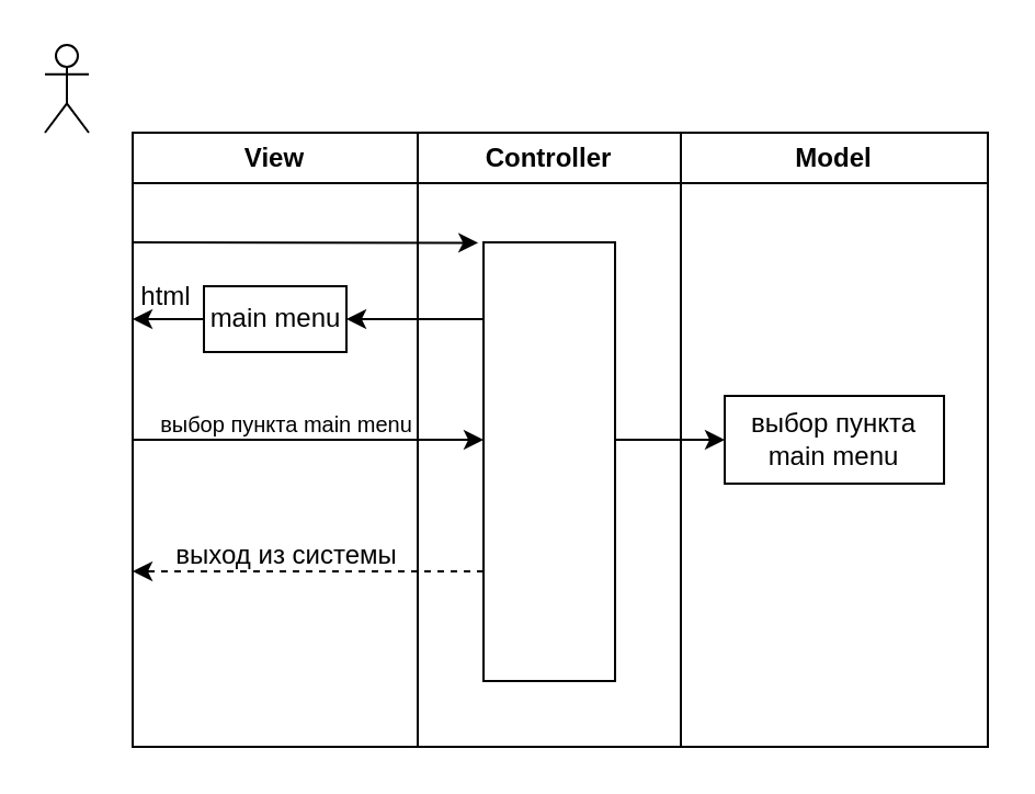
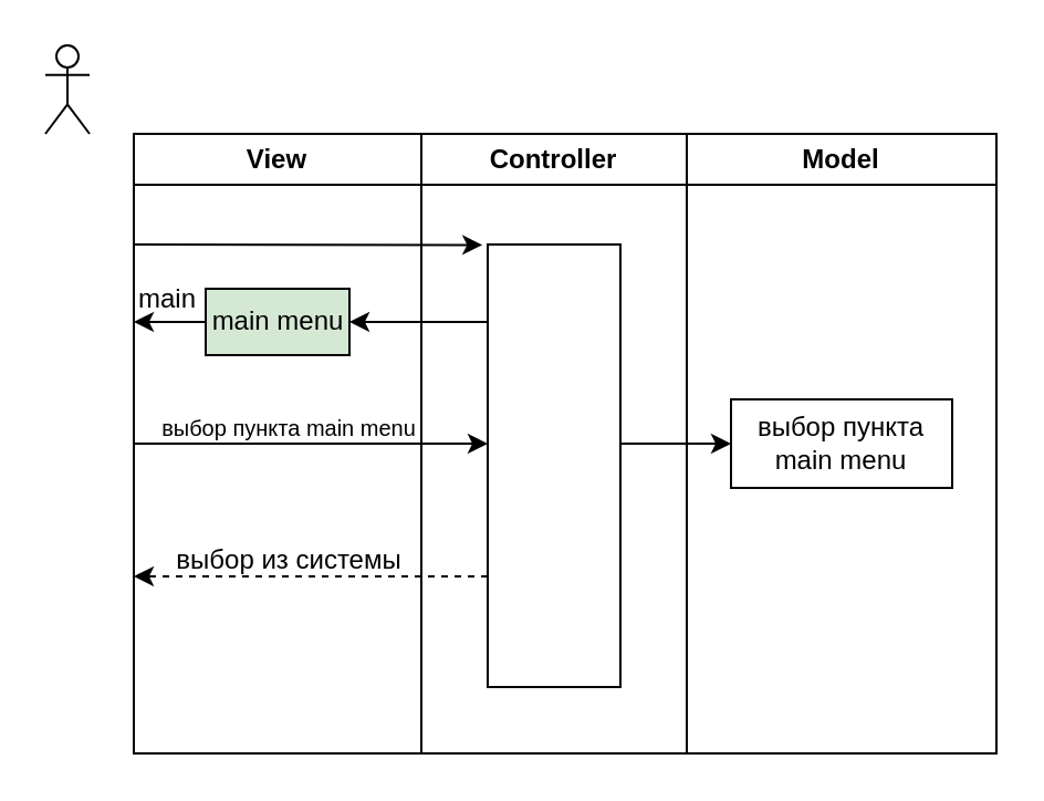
  <mxCell id="0" />
  <mxCell id="1" parent="0" />
  <mxCell id="2" value="View" style="swimlane;whiteSpace=wrap;html=1;" vertex="1" parent="1"><mxGeometry x="60" y="60" width="130" height="280" as="geometry" /></mxCell>
  <mxCell id="3" value="" style="endArrow=classic;html=1;rounded=0;entryX=-0.04;entryY=0.001;entryDx=0;entryDy=0;entryPerimeter=0;" edge="1" parent="2" target="12"><mxGeometry width="50" height="50" relative="1" as="geometry"><mxPoint y="50" as="sourcePoint" /><mxPoint x="150" y="50" as="targetPoint" /></mxGeometry></mxCell>
  <mxCell id="4" style="edgeStyle=orthogonalEdgeStyle;rounded=0;orthogonalLoop=1;jettySize=auto;html=1;" edge="1" parent="2" source="5"><mxGeometry relative="1" as="geometry"><mxPoint y="85" as="targetPoint" /></mxGeometry></mxCell>
- <mxCell id="5" value="main menu" style="rounded=0;whiteSpace=wrap;html=1;" vertex="1" parent="2"><mxGeometry x="32.5" y="70" width="65" height="30" as="geometry" /></mxCell>
+ <mxCell id="5" value="main menu" style="rounded=0;whiteSpace=wrap;html=1;fillColor=#d5e8d4;" vertex="1" parent="2"><mxGeometry x="32.5" y="70" width="65" height="30" as="geometry" /></mxCell>
  <mxCell id="6" value="" style="endArrow=classic;html=1;rounded=0;entryX=1;entryY=0.5;entryDx=0;entryDy=0;" edge="1" parent="2" target="5"><mxGeometry width="50" height="50" relative="1" as="geometry"><mxPoint x="160" y="85" as="sourcePoint" /><mxPoint x="97.5" y="84.86" as="targetPoint" /></mxGeometry></mxCell>
  <mxCell id="7" value="" style="endArrow=classic;html=1;rounded=0;entryX=0;entryY=0.45;entryDx=0;entryDy=0;entryPerimeter=0;" edge="1" parent="2" target="12"><mxGeometry width="50" height="50" relative="1" as="geometry"><mxPoint y="140" as="sourcePoint" /><mxPoint x="50" y="90" as="targetPoint" /></mxGeometry></mxCell>
  <mxCell id="8" value="&lt;font style=&quot;font-size: 10px;&quot;&gt;выбор пункта main menu&lt;/font&gt;" style="text;html=1;align=center;verticalAlign=middle;resizable=0;points=[];autosize=1;strokeColor=none;fillColor=none;" vertex="1" parent="2"><mxGeometry y="118" width="140" height="30" as="geometry" /></mxCell>
  <mxCell id="9" value="" style="endArrow=classic;html=1;rounded=0;exitX=0;exitY=0.75;exitDx=0;exitDy=0;dashed=1;" edge="1" parent="2" source="12"><mxGeometry width="50" height="50" relative="1" as="geometry"><mxPoint x="70" y="240" as="sourcePoint" /><mxPoint y="200" as="targetPoint" /></mxGeometry></mxCell>
- <mxCell id="10" value="выход из системы" style="text;html=1;align=center;verticalAlign=middle;resizable=0;points=[];autosize=1;strokeColor=none;fillColor=none;" vertex="1" parent="2"><mxGeometry x="10" y="178" width="120" height="30" as="geometry" /></mxCell>
+ <mxCell id="10" value="выбор из системы" style="text;html=1;align=center;verticalAlign=middle;resizable=0;points=[];autosize=1;strokeColor=none;fillColor=none;" vertex="1" parent="2"><mxGeometry x="10" y="178" width="120" height="30" as="geometry" /></mxCell>
  <mxCell id="11" value="Controller" style="swimlane;whiteSpace=wrap;html=1;" vertex="1" parent="1"><mxGeometry x="190" y="60" width="120" height="280" as="geometry" /></mxCell>
  <mxCell id="12" value="" style="rounded=0;whiteSpace=wrap;html=1;" vertex="1" parent="11"><mxGeometry x="30" y="50" width="60" height="200" as="geometry" /></mxCell>
  <mxCell id="13" value="Model" style="swimlane;whiteSpace=wrap;html=1;" vertex="1" parent="1"><mxGeometry x="310" y="60" width="140" height="280" as="geometry" /></mxCell>
  <mxCell id="14" value="выбор пункта main menu" style="rounded=0;whiteSpace=wrap;html=1;" vertex="1" parent="13"><mxGeometry x="20" y="120" width="100" height="40" as="geometry" /></mxCell>
- <mxCell id="15" value="html" style="text;html=1;align=center;verticalAlign=middle;resizable=0;points=[];autosize=1;strokeColor=none;fillColor=none;" vertex="1" parent="1"><mxGeometry x="50" y="120" width="50" height="30" as="geometry" /></mxCell>
+ <mxCell id="15" value="main" style="text;html=1;align=center;verticalAlign=middle;resizable=0;points=[];autosize=1;strokeColor=none;fillColor=none;" vertex="1" parent="1"><mxGeometry x="50" y="120" width="50" height="30" as="geometry" /></mxCell>
  <mxCell id="16" value="" style="endArrow=classic;html=1;rounded=0;entryX=0;entryY=0.5;entryDx=0;entryDy=0;exitX=1;exitY=0.45;exitDx=0;exitDy=0;exitPerimeter=0;" edge="1" parent="1" source="12" target="14"><mxGeometry width="50" height="50" relative="1" as="geometry"><mxPoint x="270" y="250" as="sourcePoint" /><mxPoint x="320" y="200" as="targetPoint" /></mxGeometry></mxCell>
  <mxCell id="17" value="" style="shape=umlActor;verticalLabelPosition=bottom;verticalAlign=top;html=1;outlineConnect=0;" vertex="1" parent="1"><mxGeometry x="20" y="20" width="20" height="40" as="geometry" /></mxCell>
